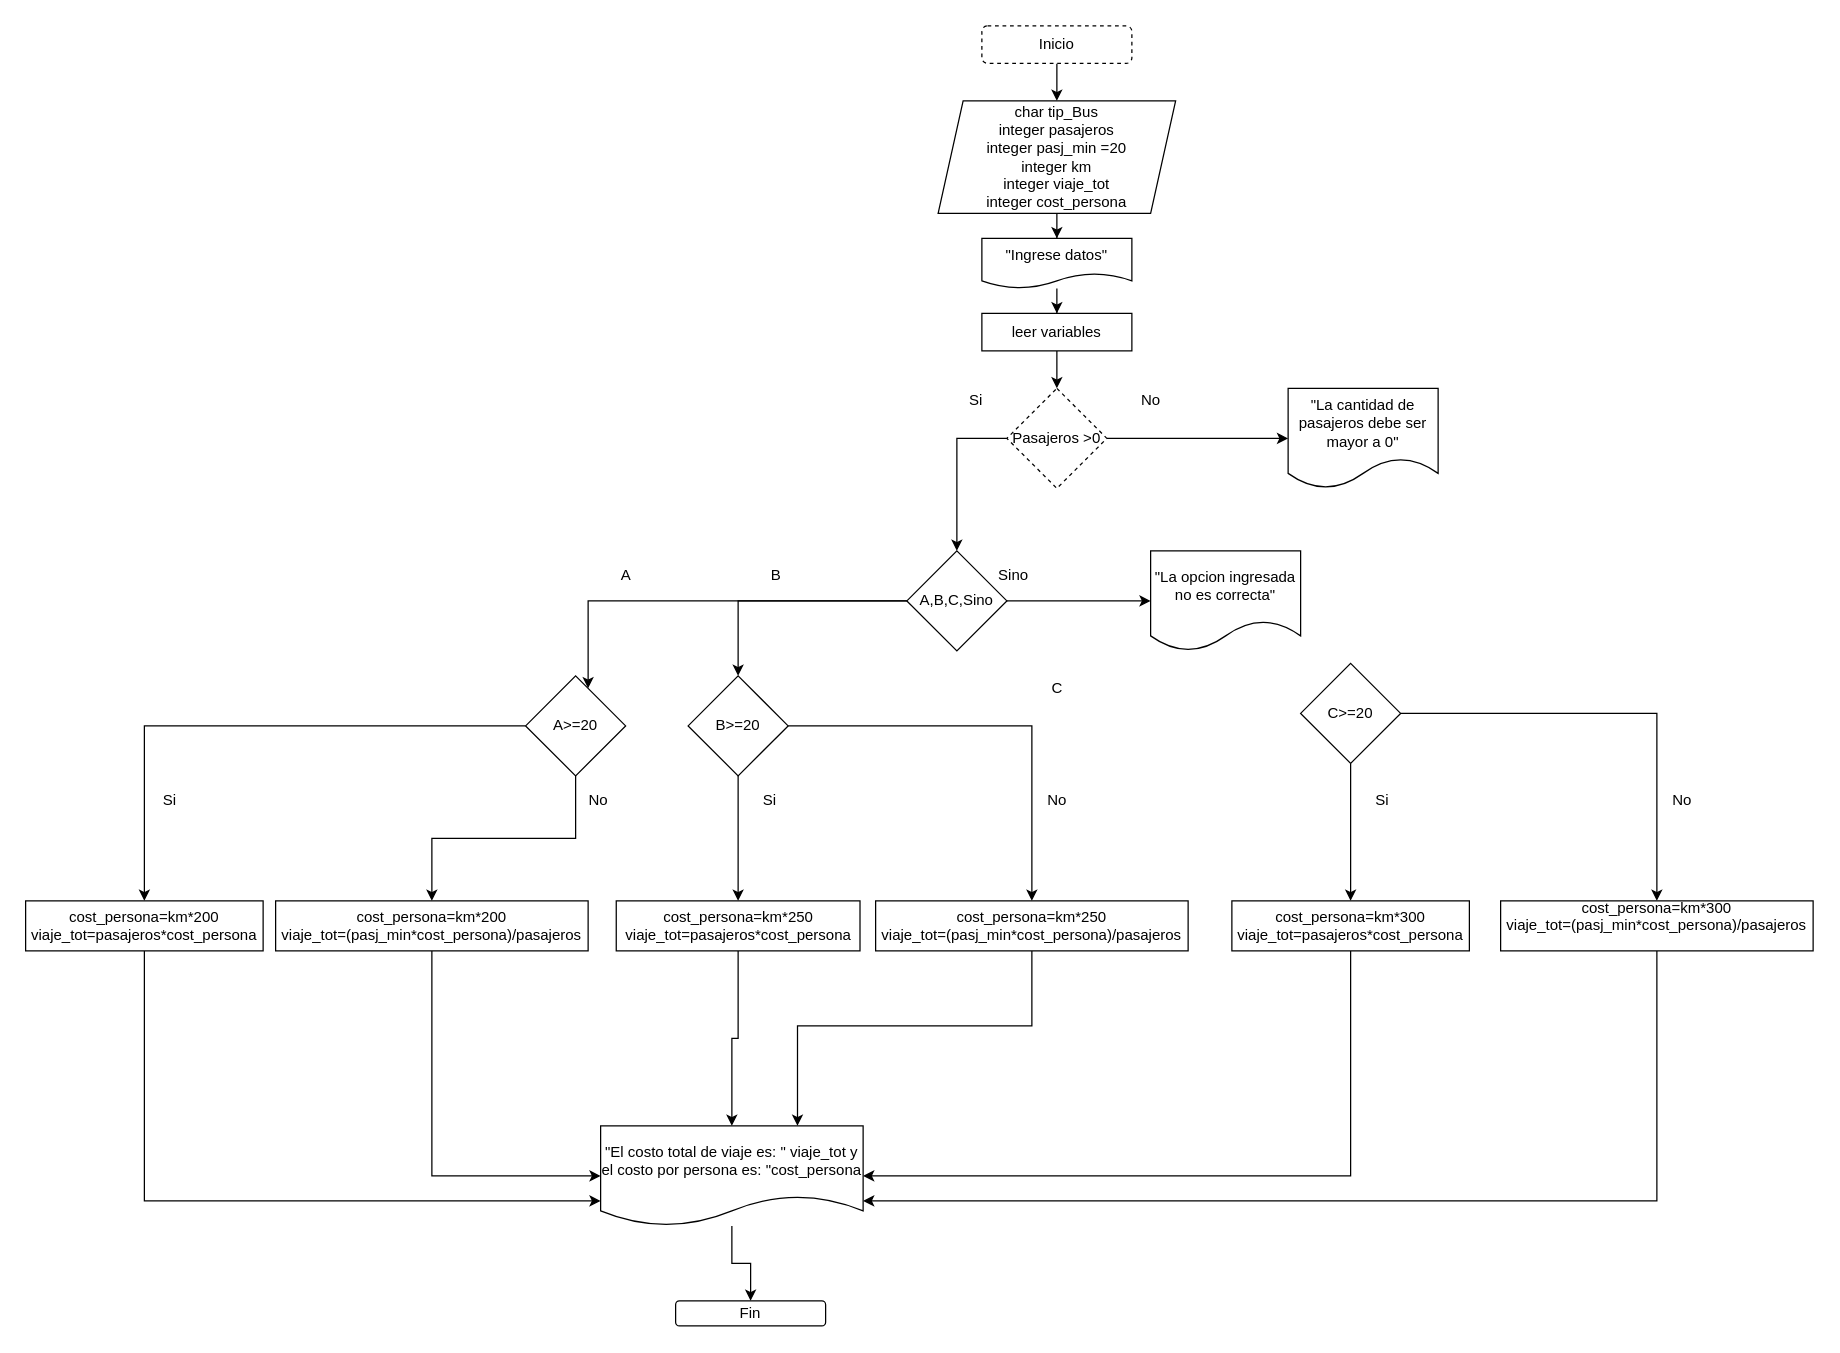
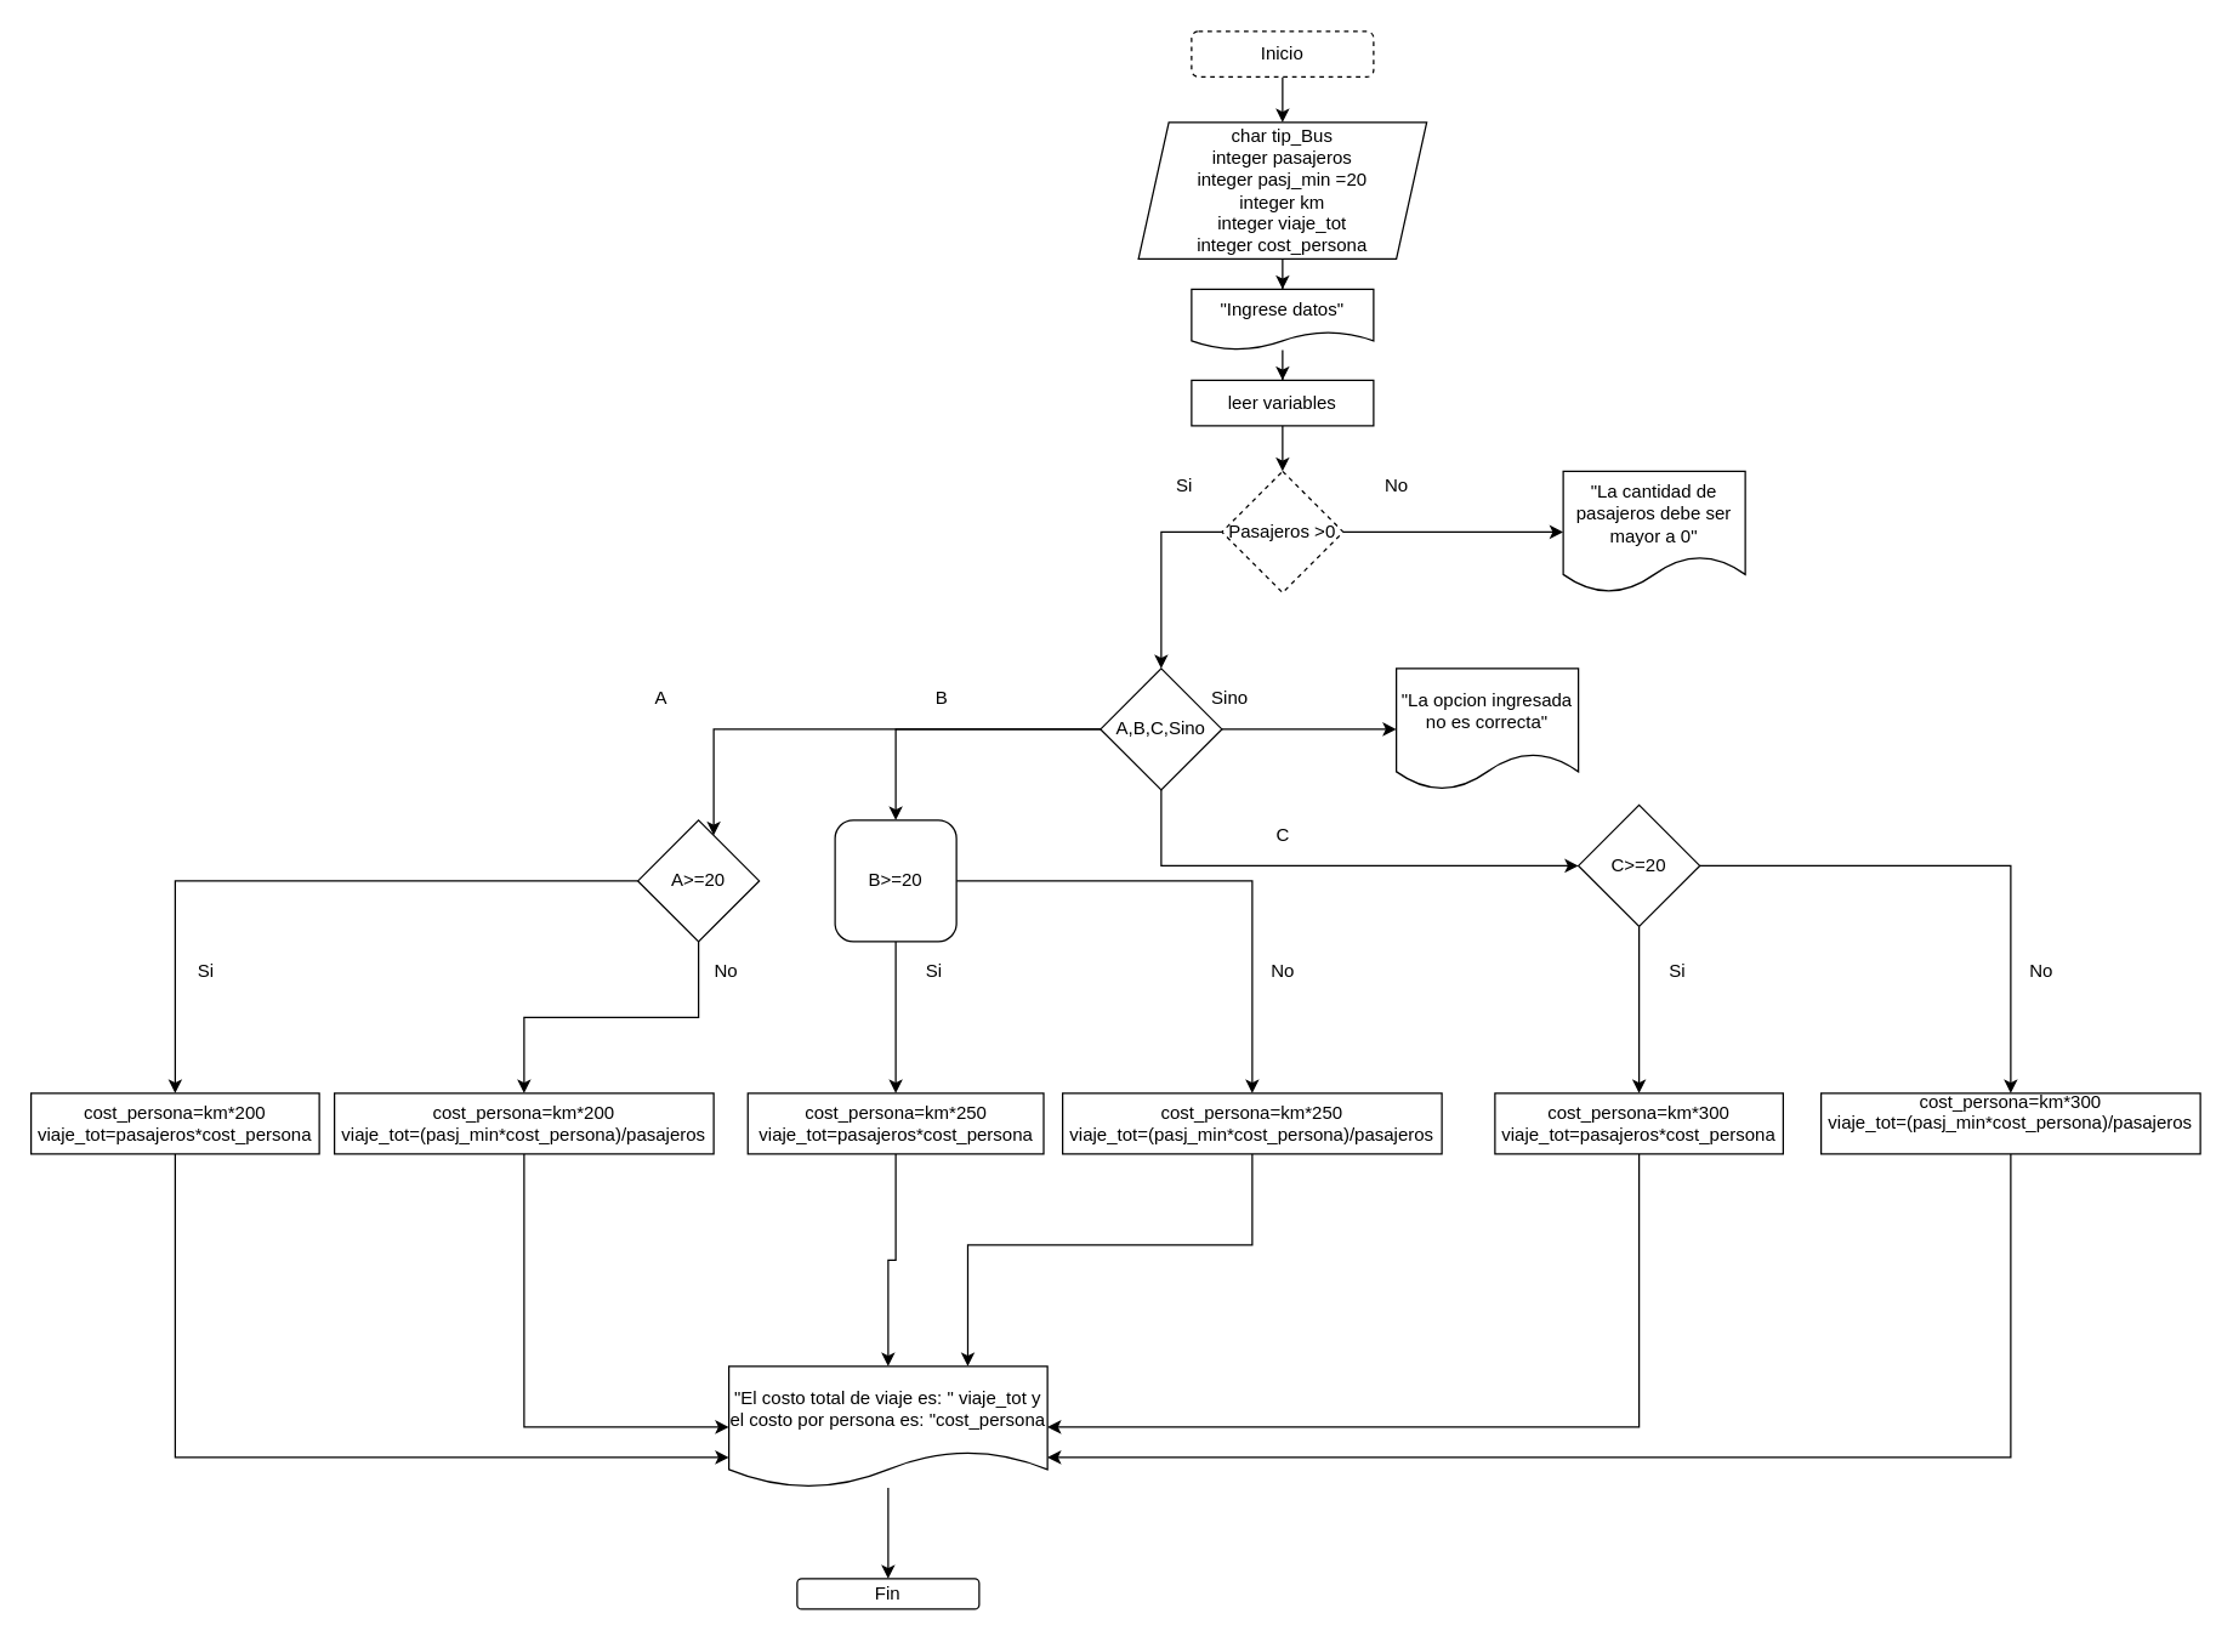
  <mxCell id="0" />
  <mxCell id="1" parent="0" />
  <mxCell id="2" style="edgeStyle=orthogonalEdgeStyle;rounded=0;orthogonalLoop=1;jettySize=auto;html=1;entryX=0.5;entryY=0;entryDx=0;entryDy=0;" edge="1" parent="1" source="3" target="5"><mxGeometry relative="1" as="geometry" /></mxCell>
  <mxCell id="3" value="Inicio" style="rounded=1;whiteSpace=wrap;html=1;dashed=1;" vertex="1" parent="1"><mxGeometry x="785" y="20" width="120" height="30" as="geometry" /></mxCell>
  <mxCell id="4" style="edgeStyle=orthogonalEdgeStyle;rounded=0;orthogonalLoop=1;jettySize=auto;html=1;" edge="1" parent="1" source="5" target="7"><mxGeometry relative="1" as="geometry" /></mxCell>
  <mxCell id="5" value="&lt;div&gt;char tip_Bus&lt;/div&gt;&lt;div&gt;integer pasajeros&lt;/div&gt;&lt;div&gt;integer pasj_min =20&lt;/div&gt;&lt;div&gt;integer km&lt;/div&gt;&lt;div&gt;integer viaje_tot&lt;/div&gt;&lt;div&gt;integer cost_persona&lt;/div&gt;" style="shape=parallelogram;perimeter=parallelogramPerimeter;whiteSpace=wrap;html=1;fixedSize=1;" vertex="1" parent="1"><mxGeometry x="750" y="80" width="190" height="90" as="geometry" /></mxCell>
  <mxCell id="6" style="edgeStyle=orthogonalEdgeStyle;rounded=0;orthogonalLoop=1;jettySize=auto;html=1;entryX=0.5;entryY=0;entryDx=0;entryDy=0;" edge="1" parent="1" source="7" target="9"><mxGeometry relative="1" as="geometry" /></mxCell>
  <mxCell id="7" value="&quot;Ingrese datos&quot;" style="shape=document;whiteSpace=wrap;html=1;boundedLbl=1;" vertex="1" parent="1"><mxGeometry x="785" y="190" width="120" height="40" as="geometry" /></mxCell>
  <mxCell id="8" style="edgeStyle=orthogonalEdgeStyle;rounded=0;orthogonalLoop=1;jettySize=auto;html=1;" edge="1" parent="1" source="9" target="12"><mxGeometry relative="1" as="geometry" /></mxCell>
  <mxCell id="9" value="leer variables" style="rounded=0;whiteSpace=wrap;html=1;" vertex="1" parent="1"><mxGeometry x="785" y="250" width="120" height="30" as="geometry" /></mxCell>
  <mxCell id="10" style="edgeStyle=orthogonalEdgeStyle;rounded=0;orthogonalLoop=1;jettySize=auto;html=1;exitX=0;exitY=0.5;exitDx=0;exitDy=0;" edge="1" parent="1" source="12" target="19"><mxGeometry relative="1" as="geometry"><mxPoint x="600" y="450" as="targetPoint" /></mxGeometry></mxCell>
  <mxCell id="11" style="edgeStyle=orthogonalEdgeStyle;rounded=0;orthogonalLoop=1;jettySize=auto;html=1;entryX=0;entryY=0.5;entryDx=0;entryDy=0;" edge="1" parent="1" source="12" target="14"><mxGeometry relative="1" as="geometry"><mxPoint x="1010" y="350" as="targetPoint" /></mxGeometry></mxCell>
  <mxCell id="12" value="Pasajeros &amp;gt;0" style="rhombus;whiteSpace=wrap;html=1;dashed=1;" vertex="1" parent="1"><mxGeometry x="805" y="310" width="80" height="80" as="geometry" /></mxCell>
  <mxCell id="13" value="No" style="text;html=1;align=center;verticalAlign=middle;resizable=0;points=[];autosize=1;strokeColor=none;" vertex="1" parent="1"><mxGeometry x="905" y="310" width="30" height="20" as="geometry" /></mxCell>
  <mxCell id="14" value="&quot;La cantidad de pasajeros debe ser mayor a 0&quot;" style="shape=document;whiteSpace=wrap;html=1;boundedLbl=1;" vertex="1" parent="1"><mxGeometry x="1030" y="310" width="120" height="80" as="geometry" /></mxCell>
  <mxCell id="15" style="edgeStyle=orthogonalEdgeStyle;rounded=0;orthogonalLoop=1;jettySize=auto;html=1;exitX=0;exitY=0.5;exitDx=0;exitDy=0;" edge="1" parent="1" source="19" target="22"><mxGeometry relative="1" as="geometry"><Array as="points"><mxPoint x="470" y="480" /></Array></mxGeometry></mxCell>
  <mxCell id="16" style="edgeStyle=orthogonalEdgeStyle;rounded=0;orthogonalLoop=1;jettySize=auto;html=1;entryX=0.5;entryY=0;entryDx=0;entryDy=0;" edge="1" parent="1" source="19" target="25"><mxGeometry relative="1" as="geometry" /></mxCell>
+ <mxCell id="17" style="edgeStyle=orthogonalEdgeStyle;rounded=0;orthogonalLoop=1;jettySize=auto;html=1;" edge="1" parent="1" source="19" target="28"><mxGeometry relative="1" as="geometry"><Array as="points"><mxPoint x="765" y="570" /></Array></mxGeometry></mxCell>
  <mxCell id="18" style="edgeStyle=orthogonalEdgeStyle;rounded=0;orthogonalLoop=1;jettySize=auto;html=1;entryX=0;entryY=0.5;entryDx=0;entryDy=0;" edge="1" parent="1" source="19" target="33"><mxGeometry relative="1" as="geometry" /></mxCell>
  <mxCell id="19" value="A,B,C,Sino" style="rhombus;whiteSpace=wrap;html=1;" vertex="1" parent="1"><mxGeometry x="725" y="440" width="80" height="80" as="geometry" /></mxCell>
  <mxCell id="20" style="edgeStyle=orthogonalEdgeStyle;rounded=0;orthogonalLoop=1;jettySize=auto;html=1;exitX=0;exitY=0.5;exitDx=0;exitDy=0;entryX=0.5;entryY=0;entryDx=0;entryDy=0;" edge="1" parent="1" source="22" target="36"><mxGeometry relative="1" as="geometry" /></mxCell>
  <mxCell id="21" style="edgeStyle=orthogonalEdgeStyle;rounded=0;orthogonalLoop=1;jettySize=auto;html=1;entryX=0.5;entryY=0;entryDx=0;entryDy=0;" edge="1" parent="1" source="22" target="38"><mxGeometry relative="1" as="geometry"><Array as="points"><mxPoint x="460" y="670" /><mxPoint x="345" y="670" /></Array></mxGeometry></mxCell>
  <mxCell id="22" value="A&amp;gt;=20" style="rhombus;whiteSpace=wrap;html=1;" vertex="1" parent="1"><mxGeometry x="420" y="540" width="80" height="80" as="geometry" /></mxCell>
  <mxCell id="23" style="edgeStyle=orthogonalEdgeStyle;rounded=0;orthogonalLoop=1;jettySize=auto;html=1;" edge="1" parent="1" source="25" target="42"><mxGeometry relative="1" as="geometry" /></mxCell>
  <mxCell id="24" style="edgeStyle=orthogonalEdgeStyle;rounded=0;orthogonalLoop=1;jettySize=auto;html=1;exitX=1;exitY=0.5;exitDx=0;exitDy=0;" edge="1" parent="1" source="25" target="44"><mxGeometry relative="1" as="geometry" /></mxCell>
- <mxCell id="25" value="&lt;span style=&quot;font-weight: 400&quot;&gt;B&amp;gt;=20&lt;/span&gt;" style="rhombus;whiteSpace=wrap;html=1;fontStyle=1" vertex="1" parent="1"><mxGeometry x="550" y="540" width="80" height="80" as="geometry" /></mxCell>
+ <mxCell id="25" value="&lt;span style=&quot;font-weight: 400&quot;&gt;B&amp;gt;=20&lt;/span&gt;" style="whiteSpace=wrap;html=1;fontStyle=1;rounded=1;" vertex="1" parent="1"><mxGeometry x="550" y="540" width="80" height="80" as="geometry" /></mxCell>
  <mxCell id="26" style="edgeStyle=orthogonalEdgeStyle;rounded=0;orthogonalLoop=1;jettySize=auto;html=1;entryX=0.5;entryY=0;entryDx=0;entryDy=0;" edge="1" parent="1" source="28" target="48"><mxGeometry relative="1" as="geometry" /></mxCell>
  <mxCell id="27" style="edgeStyle=orthogonalEdgeStyle;rounded=0;orthogonalLoop=1;jettySize=auto;html=1;entryX=0.5;entryY=0;entryDx=0;entryDy=0;" edge="1" parent="1" source="28" target="51"><mxGeometry relative="1" as="geometry" /></mxCell>
  <mxCell id="28" value="C&amp;gt;=20" style="rhombus;whiteSpace=wrap;html=1;" vertex="1" parent="1"><mxGeometry x="1040" y="530" width="80" height="80" as="geometry" /></mxCell>
  <mxCell id="29" value="Si" style="text;html=1;align=center;verticalAlign=middle;resizable=0;points=[];autosize=1;strokeColor=none;" vertex="1" parent="1"><mxGeometry x="765" y="310" width="30" height="20" as="geometry" /></mxCell>
- <mxCell id="30" value="A" style="text;html=1;align=center;verticalAlign=middle;resizable=0;points=[];autosize=1;strokeColor=none;" vertex="1" parent="1"><mxGeometry x="490" y="450" width="20" height="20" as="geometry" /></mxCell>
+ <mxCell id="30" value="A" style="text;html=1;align=center;verticalAlign=middle;resizable=0;points=[];autosize=1;strokeColor=none;" vertex="1" parent="1"><mxGeometry x="425" y="450" width="20" height="20" as="geometry" /></mxCell>
  <mxCell id="31" value="B" style="text;html=1;align=center;verticalAlign=middle;resizable=0;points=[];autosize=1;strokeColor=none;" vertex="1" parent="1"><mxGeometry x="610" y="450" width="20" height="20" as="geometry" /></mxCell>
  <mxCell id="32" value="C" style="text;html=1;align=center;verticalAlign=middle;resizable=0;points=[];autosize=1;strokeColor=none;" vertex="1" parent="1"><mxGeometry x="835" y="540" width="20" height="20" as="geometry" /></mxCell>
  <mxCell id="33" value="&quot;La opcion ingresada no es correcta&quot;" style="shape=document;whiteSpace=wrap;html=1;boundedLbl=1;" vertex="1" parent="1"><mxGeometry x="920" y="440" width="120" height="80" as="geometry" /></mxCell>
  <mxCell id="34" value="Sino" style="text;html=1;align=center;verticalAlign=middle;resizable=0;points=[];autosize=1;strokeColor=none;" vertex="1" parent="1"><mxGeometry x="790" y="450" width="40" height="20" as="geometry" /></mxCell>
  <mxCell id="35" style="edgeStyle=orthogonalEdgeStyle;rounded=0;orthogonalLoop=1;jettySize=auto;html=1;entryX=0;entryY=0.75;entryDx=0;entryDy=0;" edge="1" parent="1" source="36" target="54"><mxGeometry relative="1" as="geometry"><Array as="points"><mxPoint x="115" y="960" /></Array></mxGeometry></mxCell>
  <mxCell id="36" value="&lt;div&gt;cost_persona=km*200&lt;/div&gt;&lt;div&gt;&lt;span&gt;&#09;&#09;&#09;&lt;/span&gt;viaje_tot=pasajeros*cost_persona&lt;/div&gt;" style="rounded=0;whiteSpace=wrap;html=1;" vertex="1" parent="1"><mxGeometry x="20" y="720" width="190" height="40" as="geometry" /></mxCell>
  <mxCell id="37" style="edgeStyle=orthogonalEdgeStyle;rounded=0;orthogonalLoop=1;jettySize=auto;html=1;entryX=0;entryY=0.5;entryDx=0;entryDy=0;" edge="1" parent="1" source="38" target="54"><mxGeometry relative="1" as="geometry"><Array as="points"><mxPoint x="345" y="940" /></Array></mxGeometry></mxCell>
  <mxCell id="38" value="&lt;div&gt;cost_persona=km*200&lt;/div&gt;&lt;div&gt;&lt;span&gt;viaje_tot=(pasj_min*cost_persona)/pasajeros&lt;/span&gt;&lt;/div&gt;" style="rounded=0;whiteSpace=wrap;html=1;" vertex="1" parent="1"><mxGeometry x="220" y="720" width="250" height="40" as="geometry" /></mxCell>
  <mxCell id="39" value="Si" style="text;html=1;align=center;verticalAlign=middle;resizable=0;points=[];autosize=1;strokeColor=none;" vertex="1" parent="1"><mxGeometry x="120" y="630" width="30" height="20" as="geometry" /></mxCell>
  <mxCell id="40" value="No" style="text;html=1;align=center;verticalAlign=middle;resizable=0;points=[];autosize=1;strokeColor=none;" vertex="1" parent="1"><mxGeometry x="462.5" y="630" width="30" height="20" as="geometry" /></mxCell>
  <mxCell id="41" style="edgeStyle=orthogonalEdgeStyle;rounded=0;orthogonalLoop=1;jettySize=auto;html=1;entryX=0.5;entryY=0;entryDx=0;entryDy=0;" edge="1" parent="1" source="42" target="54"><mxGeometry relative="1" as="geometry" /></mxCell>
  <mxCell id="42" value="&lt;div&gt;&lt;span&gt;&#09;&#09;&#09;&lt;/span&gt;cost_persona=km*250&lt;/div&gt;&lt;div&gt;&lt;span&gt;&#09;&#09;&#09;&lt;/span&gt;viaje_tot=pasajeros*cost_persona&lt;/div&gt;" style="rounded=0;whiteSpace=wrap;html=1;" vertex="1" parent="1"><mxGeometry x="492.5" y="720" width="195" height="40" as="geometry" /></mxCell>
  <mxCell id="43" style="edgeStyle=orthogonalEdgeStyle;rounded=0;orthogonalLoop=1;jettySize=auto;html=1;entryX=0.75;entryY=0;entryDx=0;entryDy=0;" edge="1" parent="1" source="44" target="54"><mxGeometry relative="1" as="geometry"><Array as="points"><mxPoint x="825" y="820" /><mxPoint x="638" y="820" /></Array></mxGeometry></mxCell>
  <mxCell id="44" value="&lt;div&gt;cost_persona=km*250&lt;/div&gt;&lt;div&gt;&lt;span&gt;&#09;&#09;&#09;&lt;/span&gt;viaje_tot=(pasj_min*cost_persona)/pasajeros&lt;/div&gt;" style="rounded=0;whiteSpace=wrap;html=1;" vertex="1" parent="1"><mxGeometry x="700" y="720" width="250" height="40" as="geometry" /></mxCell>
  <mxCell id="45" value="Si" style="text;html=1;align=center;verticalAlign=middle;resizable=0;points=[];autosize=1;strokeColor=none;" vertex="1" parent="1"><mxGeometry x="600" y="630" width="30" height="20" as="geometry" /></mxCell>
  <mxCell id="46" value="No" style="text;html=1;align=center;verticalAlign=middle;resizable=0;points=[];autosize=1;strokeColor=none;" vertex="1" parent="1"><mxGeometry x="830" y="630" width="30" height="20" as="geometry" /></mxCell>
  <mxCell id="47" style="edgeStyle=orthogonalEdgeStyle;rounded=0;orthogonalLoop=1;jettySize=auto;html=1;exitX=0.5;exitY=1;exitDx=0;exitDy=0;entryX=1;entryY=0.5;entryDx=0;entryDy=0;" edge="1" parent="1" source="48" target="54"><mxGeometry relative="1" as="geometry" /></mxCell>
  <mxCell id="48" value="&lt;div&gt;cost_persona=km*300&lt;/div&gt;&lt;div&gt;&lt;span&gt;&#09;&#09;&#09;&lt;/span&gt;viaje_tot=pasajeros*cost_persona&lt;/div&gt;" style="rounded=0;whiteSpace=wrap;html=1;" vertex="1" parent="1"><mxGeometry x="985" y="720" width="190" height="40" as="geometry" /></mxCell>
  <mxCell id="49" value="Si" style="text;html=1;align=center;verticalAlign=middle;resizable=0;points=[];autosize=1;strokeColor=none;" vertex="1" parent="1"><mxGeometry x="1090" y="630" width="30" height="20" as="geometry" /></mxCell>
  <mxCell id="50" style="edgeStyle=orthogonalEdgeStyle;rounded=0;orthogonalLoop=1;jettySize=auto;html=1;entryX=1;entryY=0.75;entryDx=0;entryDy=0;" edge="1" parent="1" source="51" target="54"><mxGeometry relative="1" as="geometry"><Array as="points"><mxPoint x="1325" y="960" /></Array></mxGeometry></mxCell>
  <mxCell id="51" value="&lt;div&gt;cost_persona=km*300&lt;/div&gt;&lt;div&gt;&lt;span&gt;&#09;&#09;&#09;&lt;/span&gt;viaje_tot=(pasj_min*cost_persona)/pasajeros&lt;/div&gt;&lt;div&gt;&lt;br&gt;&lt;/div&gt;" style="rounded=0;whiteSpace=wrap;html=1;" vertex="1" parent="1"><mxGeometry x="1200" y="720" width="250" height="40" as="geometry" /></mxCell>
  <mxCell id="52" value="No" style="text;html=1;align=center;verticalAlign=middle;resizable=0;points=[];autosize=1;strokeColor=none;" vertex="1" parent="1"><mxGeometry x="1330" y="630" width="30" height="20" as="geometry" /></mxCell>
  <mxCell id="53" style="edgeStyle=orthogonalEdgeStyle;rounded=0;orthogonalLoop=1;jettySize=auto;html=1;entryX=0.5;entryY=0;entryDx=0;entryDy=0;" edge="1" parent="1" source="54" target="55"><mxGeometry relative="1" as="geometry" /></mxCell>
  <mxCell id="54" value="&quot;El costo total de viaje es: &quot; viaje_tot y el costo por persona es: &quot;cost_persona" style="shape=document;whiteSpace=wrap;html=1;boundedLbl=1;" vertex="1" parent="1"><mxGeometry x="480" y="900" width="210" height="80" as="geometry" /></mxCell>
- <mxCell id="55" value="Fin" style="rounded=1;whiteSpace=wrap;html=1;" vertex="1" parent="1"><mxGeometry x="540" y="1040" width="120" height="20" as="geometry" /></mxCell>
+ <mxCell id="55" value="Fin" style="rounded=1;whiteSpace=wrap;html=1;" vertex="1" parent="1"><mxGeometry x="525" y="1040" width="120" height="20" as="geometry" /></mxCell>
